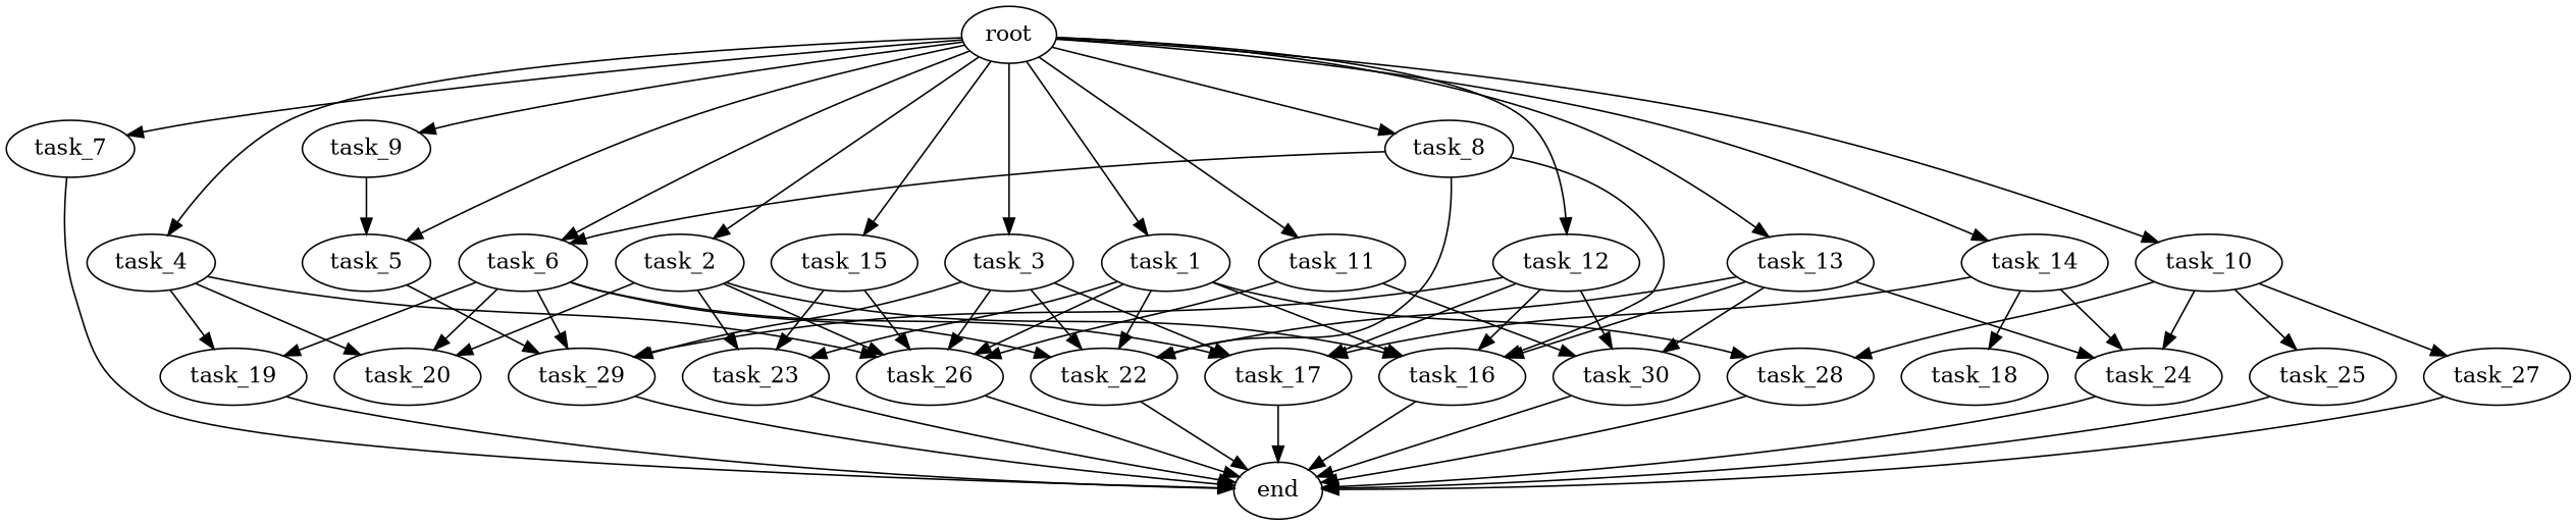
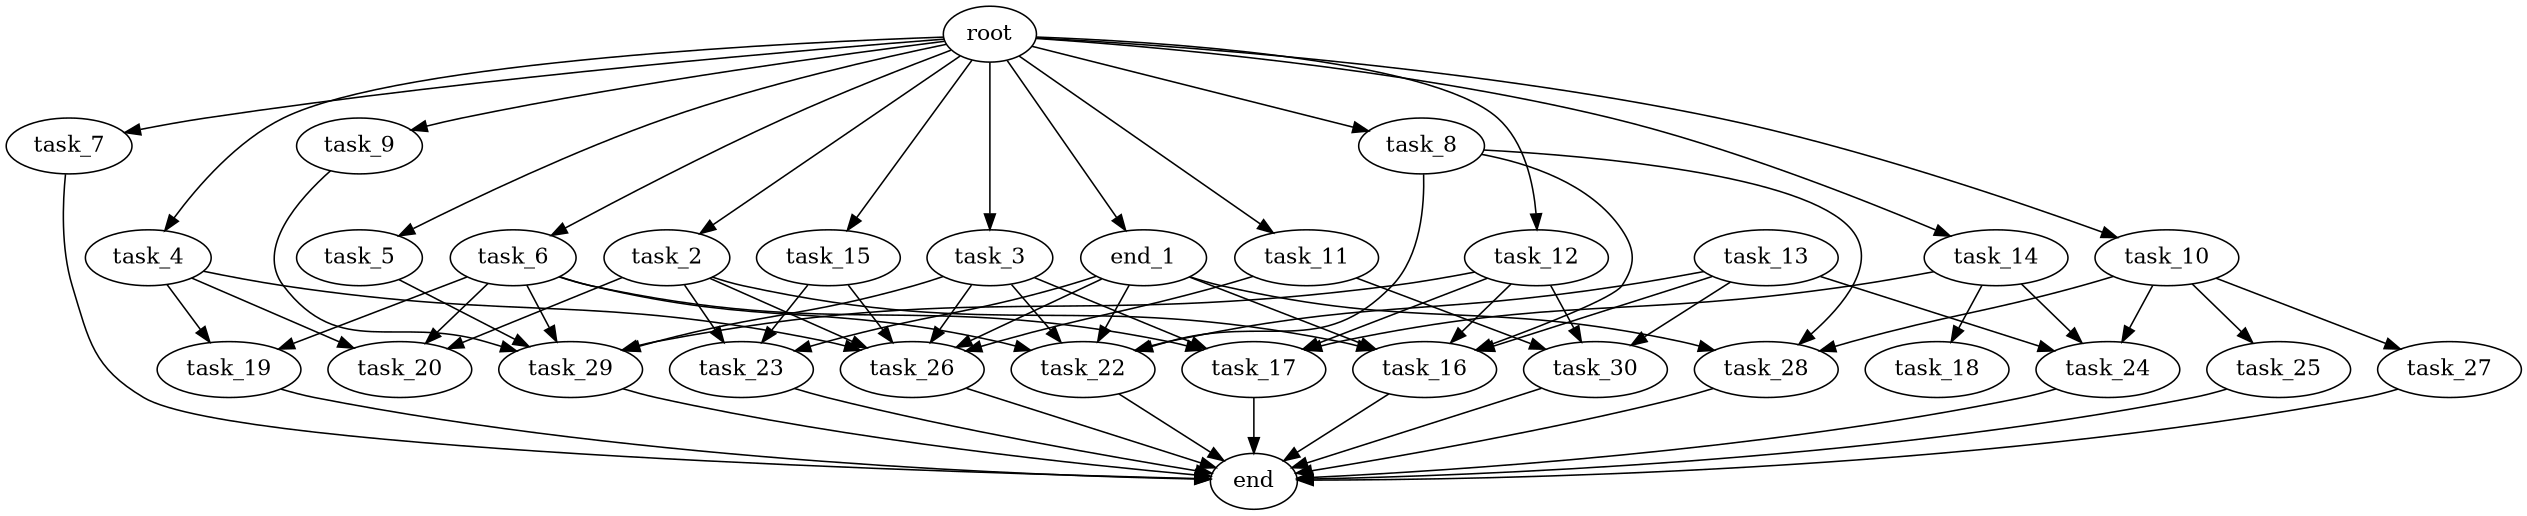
  digraph {
    root
-   task_1
+   task_1 [label=end_1]
    task_2
    task_3
    task_4
    task_5
    task_6
    task_7
    task_8
    task_9
    task_10
    task_11
    task_12
    task_13
    task_14
    task_15
    task_16
    task_22
    task_23
    task_26
    task_28
    task_20
    task_17
    task_29
    task_19
    end
    task_24
    task_25
    task_27
    task_30
    task_18
    root -> task_1
    root -> task_2
    root -> task_3
    root -> task_4
    root -> task_5
    root -> task_6
    root -> task_7
    root -> task_8
    root -> task_9
    root -> task_10
    root -> task_11
    root -> task_12
-   root -> task_13
    root -> task_14
    root -> task_15
    task_1 -> task_16
    task_1 -> task_22
    task_1 -> task_23
    task_1 -> task_26
    task_1 -> task_28
    task_2 -> task_16
    task_2 -> task_23
    task_2 -> task_26
    task_2 -> task_20
    task_3 -> task_22
    task_3 -> task_26
    task_3 -> task_17
    task_3 -> task_29
    task_4 -> task_26
    task_4 -> task_20
    task_4 -> task_19
    task_5 -> task_29
    task_6 -> task_22
    task_6 -> task_20
    task_6 -> task_17
    task_6 -> task_29
    task_6 -> task_19
    task_7 -> end
    task_8 -> task_16
    task_8 -> task_22
-   task_8 -> task_6
-   task_9 -> task_5
+   task_8 -> task_28
+   task_9 -> task_29
    task_10 -> task_28
    task_10 -> task_24
    task_10 -> task_25
    task_10 -> task_27
    task_11 -> task_26
    task_11 -> task_30
    task_12 -> task_16
    task_12 -> task_17
    task_12 -> task_29
    task_12 -> task_30
    task_13 -> task_16
    task_13 -> task_22
    task_13 -> task_24
    task_13 -> task_30
    task_14 -> task_17
    task_14 -> task_24
    task_14 -> task_18
    task_15 -> task_23
    task_15 -> task_26
    task_16 -> end
    task_22 -> end
    task_23 -> end
    task_26 -> end
    task_28 -> end
    task_17 -> end
    task_29 -> end
    task_19 -> end
    task_24 -> end
    task_25 -> end
    task_27 -> end
    task_30 -> end
  }
